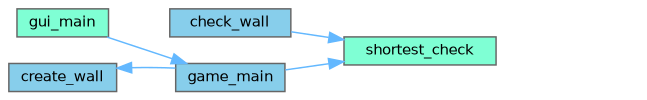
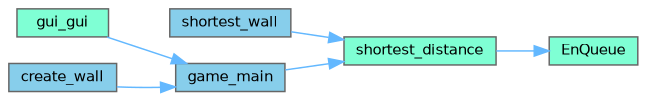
  digraph {
    rankdir=RL
    node [color=grey40 fillcolor=aquamarine fontname=Helvetica fontsize=10 shape=box style=filled]
    edge [color=steelblue1 dir=back fontname=Helvetica fontsize=10 labelfontname=Helvetica labelfontsize=10 style=solid]
-   n2 [height=0.2 label=shortest_check width=0.4]
-   n3 [fillcolor=skyblue height=0.2 label=check_wall width=0.4]
+   n1 [color=gray40 fontcolor=black height=0.2 label=EnQueue width=0.4]
+   n2 [height=0.2 label=shortest_distance width=0.4]
+   n3 [fillcolor=skyblue height=0.2 label=shortest_wall width=0.4]
    n4 [fillcolor=skyblue height=0.2 label=game_main width=0.4]
-   n5 [height=0.2 label=gui_main width=0.4]
+   n5 [height=0.2 label=gui_gui width=0.4]
    n6 [fillcolor=skyblue height=0.2 label=create_wall width=0.4]
+   n1 -> n2
    n2 -> n3
    n2 -> n4
    n4 -> n5
-   n6 -> n4
+   n4 -> n6
  }
